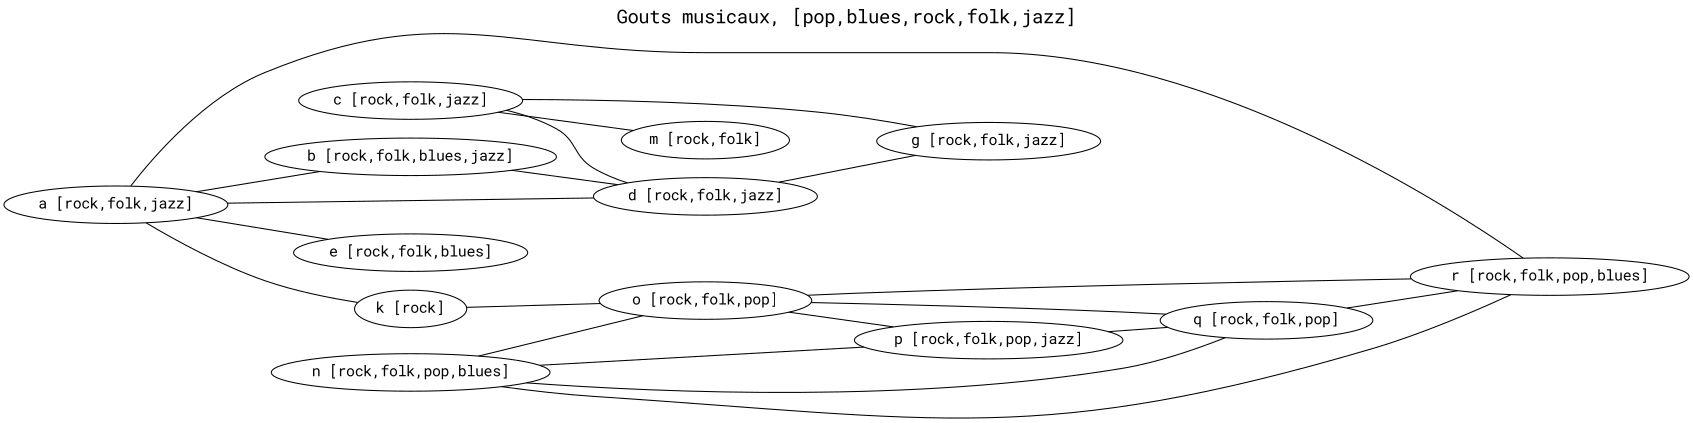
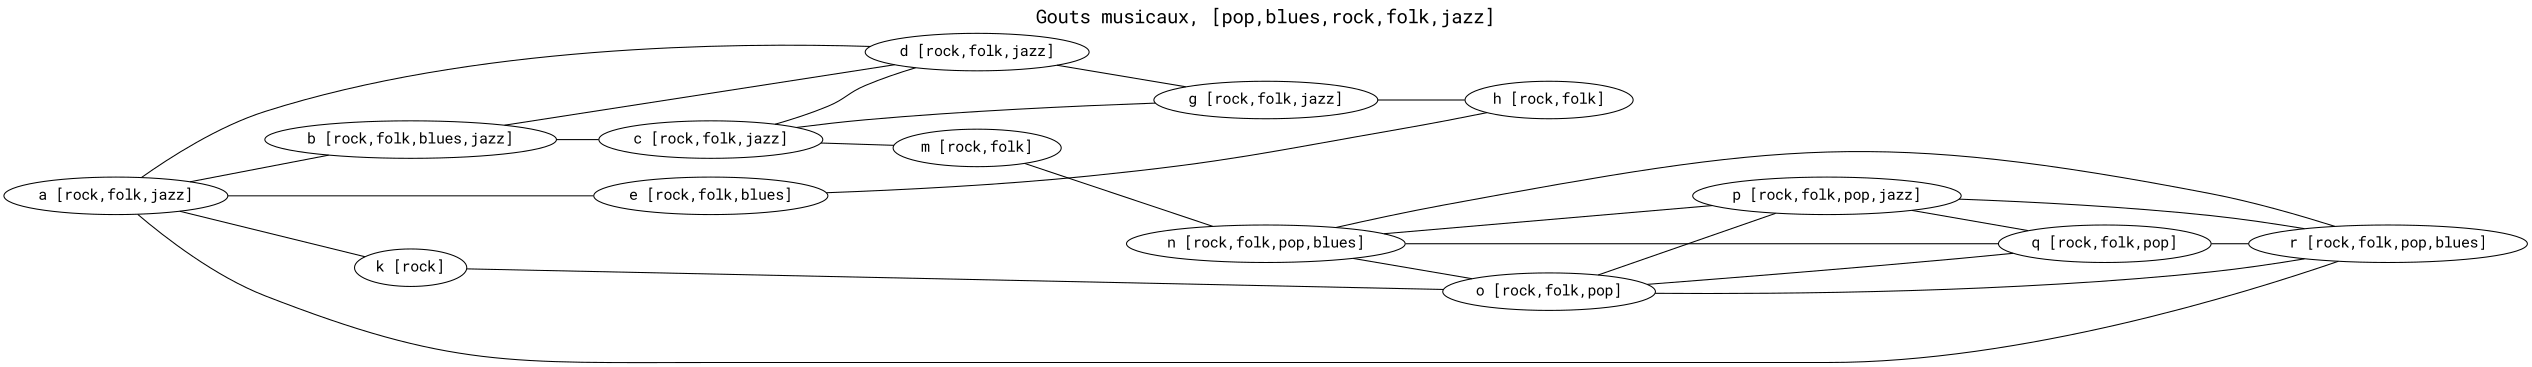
  graph {
    fontname="Roboto Mono"
    fontsize=18
    label="Gouts musicaux, [pop,blues,rock,folk,jazz]"
    labelloc=top
    rankdir=LR
    node [fontname="Roboto Mono"]
    edge [fontname="Roboto Mono"]
    n1 [label="a [rock,folk,jazz]"]
    n2 [label="b [rock,folk,blues,jazz]"]
    n3 [label="d [rock,folk,jazz]"]
    n4 [label="e [rock,folk,blues]"]
    n5 [label="k [rock]"]
    n6 [label="r [rock,folk,pop,blues]"]
    n7 [label="c [rock,folk,jazz]"]
    n8 [label="g [rock,folk,jazz]"]
    n9 [label="m [rock,folk]"]
+   n10 [label="h [rock,folk]"]
    n11 [label="o [rock,folk,pop]"]
    n12 [label="n [rock,folk,pop,blues]"]
    n13 [label="p [rock,folk,pop,jazz]"]
    n14 [label="q [rock,folk,pop]"]
    n1 -- n2
    n1 -- n3
    n1 -- n4
    n1 -- n5
    n1 -- n6
    n2 -- n3
+   n2 -- n7
    n3 -- n8
+   n4 -- n10
    n5 -- n11
    n7 -- n3
    n7 -- n8
    n7 -- n9
+   n8 -- n10
+   n9 -- n12
    n11 -- n6
    n11 -- n13
    n11 -- n14
    n12 -- n6
    n12 -- n11
    n12 -- n13
    n12 -- n14
+   n13 -- n6
    n13 -- n14
    n14 -- n6
  }
